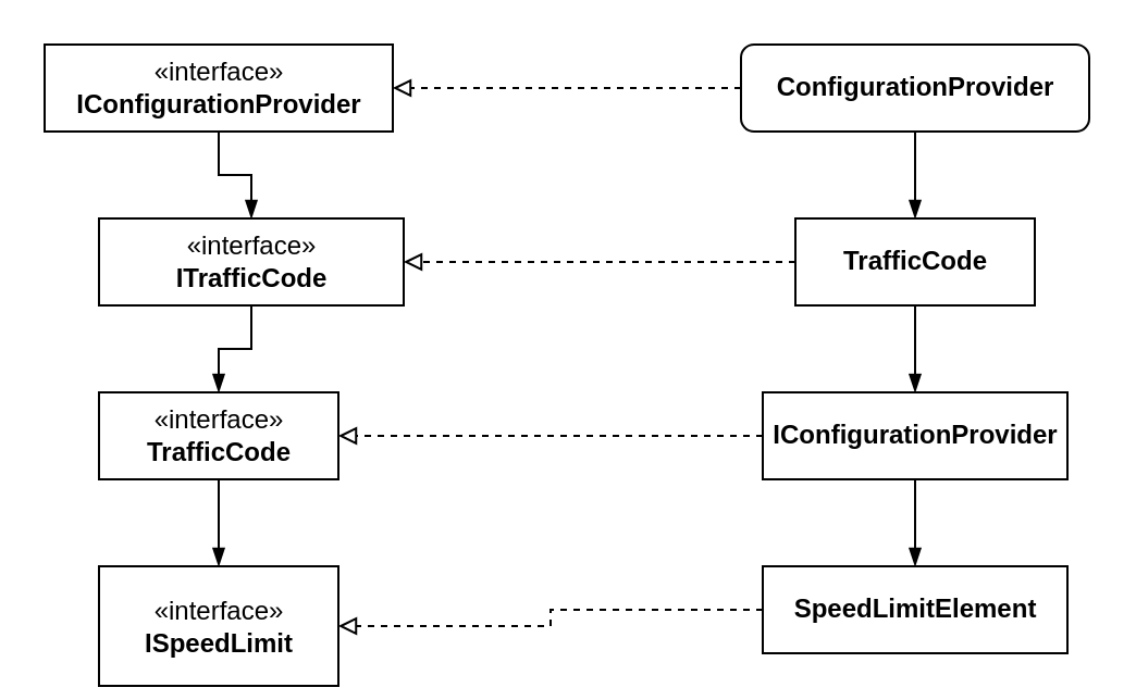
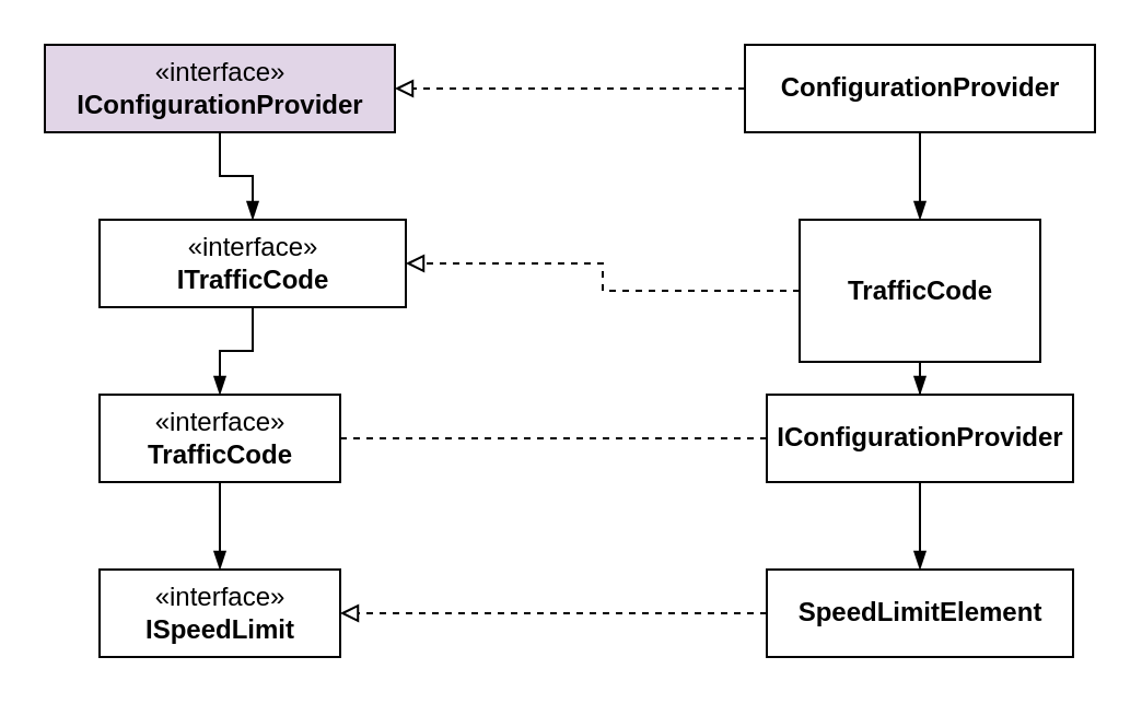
  <mxCell id="0" />
  <mxCell id="1" parent="0" />
  <mxCell id="2" style="edgeStyle=orthogonalEdgeStyle;rounded=0;orthogonalLoop=1;jettySize=auto;html=1;entryX=0.5;entryY=0;entryDx=0;entryDy=0;endArrow=blockThin;endFill=1;" edge="1" parent="1" source="3" target="16"><mxGeometry relative="1" as="geometry" /></mxCell>
- <mxCell id="3" value="«interface»&lt;br&gt;&lt;div&gt;&lt;b&gt;IConfigurationProvider&lt;/b&gt;&lt;/div&gt;" style="html=1;" vertex="1" parent="1"><mxGeometry x="20" y="20" width="160" height="40" as="geometry" /></mxCell>
+ <mxCell id="3" value="«interface»&lt;br&gt;&lt;div&gt;&lt;b&gt;IConfigurationProvider&lt;/b&gt;&lt;/div&gt;" style="html=1;fillColor=#e1d5e7;" vertex="1" parent="1"><mxGeometry x="20" y="20" width="160" height="40" as="geometry" /></mxCell>
  <mxCell id="4" style="edgeStyle=orthogonalEdgeStyle;rounded=0;orthogonalLoop=1;jettySize=auto;html=1;endArrow=block;endFill=0;dashed=1;" edge="1" parent="1" source="6" target="3"><mxGeometry relative="1" as="geometry" /></mxCell>
  <mxCell id="5" style="edgeStyle=orthogonalEdgeStyle;rounded=0;orthogonalLoop=1;jettySize=auto;html=1;endArrow=blockThin;endFill=1;" edge="1" parent="1" source="6" target="9"><mxGeometry relative="1" as="geometry" /></mxCell>
- <mxCell id="6" value="&lt;div&gt;ConfigurationProvider&lt;/div&gt;" style="html=1;fontStyle=1;rounded=1;" vertex="1" parent="1"><mxGeometry x="340" y="20" width="160" height="40" as="geometry" /></mxCell>
+ <mxCell id="6" value="&lt;div&gt;ConfigurationProvider&lt;/div&gt;" style="html=1;fontStyle=1" vertex="1" parent="1"><mxGeometry x="340" y="20" width="160" height="40" as="geometry" /></mxCell>
  <mxCell id="7" style="edgeStyle=orthogonalEdgeStyle;rounded=0;orthogonalLoop=1;jettySize=auto;html=1;entryX=0.5;entryY=0;entryDx=0;entryDy=0;endArrow=blockThin;endFill=1;" edge="1" parent="1" source="9" target="12"><mxGeometry relative="1" as="geometry" /></mxCell>
  <mxCell id="8" style="edgeStyle=orthogonalEdgeStyle;rounded=0;orthogonalLoop=1;jettySize=auto;html=1;endArrow=block;endFill=0;dashed=1;" edge="1" parent="1" source="9" target="16"><mxGeometry relative="1" as="geometry" /></mxCell>
- <mxCell id="9" value="&lt;div&gt;&lt;b&gt;TrafficCode&lt;/b&gt;&lt;/div&gt;" style="html=1;" vertex="1" parent="1"><mxGeometry x="365" y="100" width="110" height="40" as="geometry" /></mxCell>
+ <mxCell id="9" value="&lt;div&gt;&lt;b&gt;TrafficCode&lt;/b&gt;&lt;/div&gt;" style="html=1;" vertex="1" parent="1"><mxGeometry x="365" y="100" width="110" height="65" as="geometry" /></mxCell>
  <mxCell id="10" style="edgeStyle=orthogonalEdgeStyle;rounded=0;orthogonalLoop=1;jettySize=auto;html=1;entryX=0.5;entryY=0;entryDx=0;entryDy=0;endArrow=blockThin;endFill=1;" edge="1" parent="1" source="12" target="14"><mxGeometry relative="1" as="geometry" /></mxCell>
- <mxCell id="11" style="edgeStyle=orthogonalEdgeStyle;rounded=0;orthogonalLoop=1;jettySize=auto;html=1;entryX=1;entryY=0.5;entryDx=0;entryDy=0;dashed=1;endArrow=block;endFill=0;" edge="1" parent="1" source="12" target="18"><mxGeometry relative="1" as="geometry" /></mxCell>
+ <mxCell id="11" style="edgeStyle=orthogonalEdgeStyle;rounded=0;orthogonalLoop=1;jettySize=auto;html=1;entryX=1;entryY=0.5;entryDx=0;entryDy=0;dashed=1;endArrow=none;endFill=0;" edge="1" parent="1" source="12" target="18"><mxGeometry relative="1" as="geometry" /></mxCell>
  <mxCell id="12" value="&lt;b&gt;IConfigurationProvider&lt;/b&gt;" style="html=1;" vertex="1" parent="1"><mxGeometry x="350" y="180" width="140" height="40" as="geometry" /></mxCell>
  <mxCell id="13" style="edgeStyle=orthogonalEdgeStyle;rounded=0;orthogonalLoop=1;jettySize=auto;html=1;entryX=1;entryY=0.5;entryDx=0;entryDy=0;dashed=1;endArrow=block;endFill=0;" edge="1" parent="1" source="14" target="19"><mxGeometry relative="1" as="geometry" /></mxCell>
  <mxCell id="14" value="&lt;b&gt;SpeedLimitElement&lt;/b&gt;" style="html=1;" vertex="1" parent="1"><mxGeometry x="350" y="260" width="140" height="40" as="geometry" /></mxCell>
  <mxCell id="15" style="edgeStyle=orthogonalEdgeStyle;rounded=0;orthogonalLoop=1;jettySize=auto;html=1;entryX=0.5;entryY=0;entryDx=0;entryDy=0;endArrow=blockThin;endFill=1;" edge="1" parent="1" source="16" target="18"><mxGeometry relative="1" as="geometry" /></mxCell>
  <mxCell id="16" value="«interface»&lt;br&gt;&lt;b&gt;ITrafficCode&lt;/b&gt;" style="html=1;" vertex="1" parent="1"><mxGeometry x="45" y="100" width="140" height="40" as="geometry" /></mxCell>
  <mxCell id="17" style="edgeStyle=orthogonalEdgeStyle;rounded=0;orthogonalLoop=1;jettySize=auto;html=1;entryX=0.5;entryY=0;entryDx=0;entryDy=0;endArrow=blockThin;endFill=1;" edge="1" parent="1" source="18" target="19"><mxGeometry relative="1" as="geometry" /></mxCell>
  <mxCell id="18" value="«interface»&lt;br&gt;&lt;b&gt;TrafficCode&lt;/b&gt;" style="html=1;" vertex="1" parent="1"><mxGeometry x="45" y="180" width="110" height="40" as="geometry" /></mxCell>
- <mxCell id="19" value="«interface»&lt;br&gt;&lt;b&gt;ISpeedLimit&lt;/b&gt;" style="html=1;" vertex="1" parent="1"><mxGeometry x="45" y="260" width="110" height="55" as="geometry" /></mxCell>
+ <mxCell id="19" value="«interface»&lt;br&gt;&lt;b&gt;ISpeedLimit&lt;/b&gt;" style="html=1;" vertex="1" parent="1"><mxGeometry x="45" y="260" width="110" height="40" as="geometry" /></mxCell>
